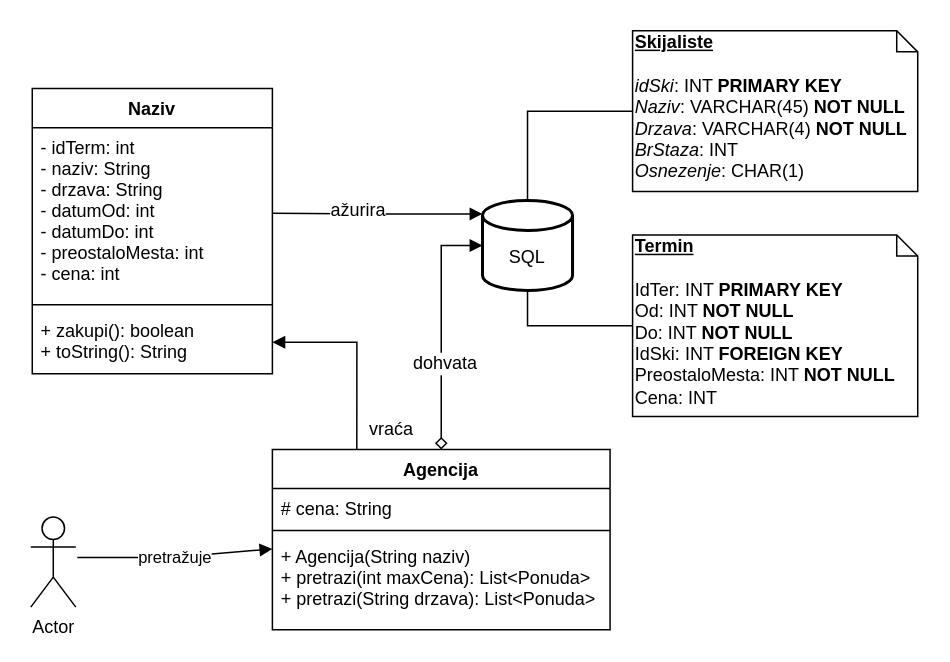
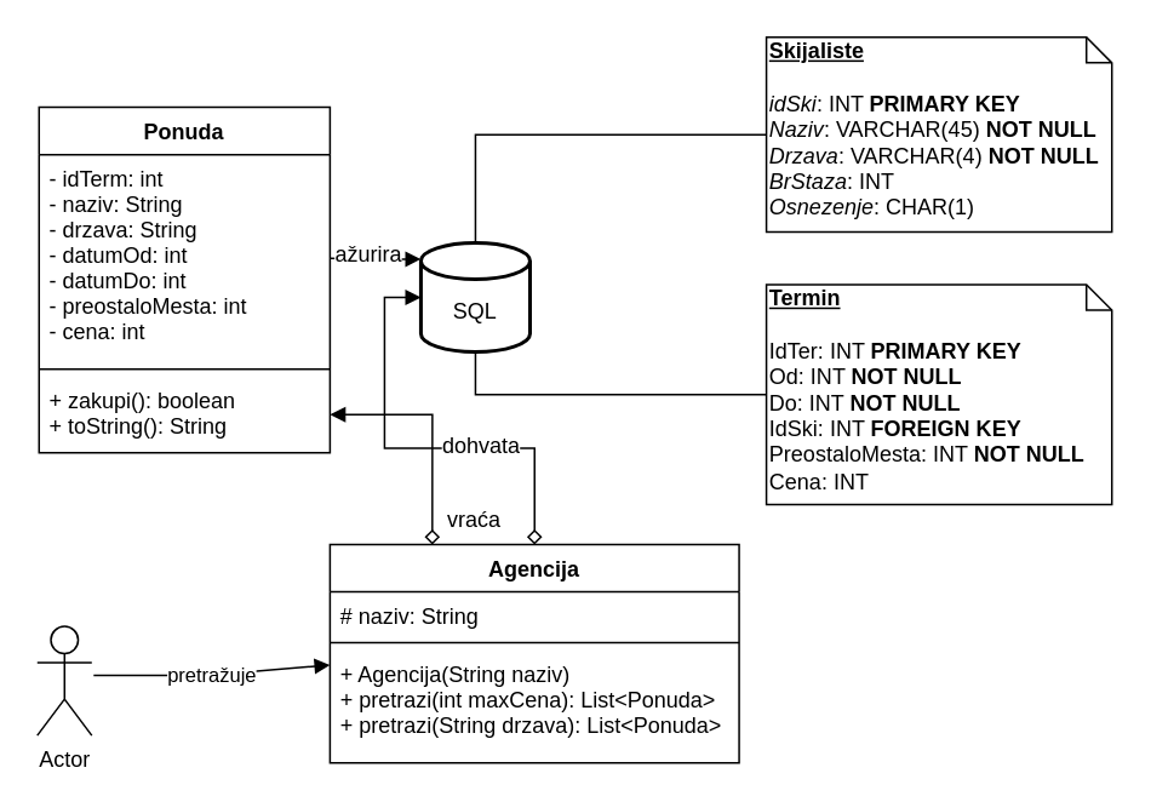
  <mxCell id="0" />
  <mxCell id="1" parent="0" />
- <mxCell id="2" value="Naziv" style="swimlane;fontStyle=1;align=center;verticalAlign=top;childLayout=stackLayout;horizontal=1;startSize=26;horizontalStack=0;resizeParent=1;resizeParentMax=0;resizeLast=0;collapsible=1;marginBottom=0;" vertex="1" parent="1"><mxGeometry x="21" y="58.5" width="160" height="190" as="geometry" /></mxCell>
+ <mxCell id="2" value="Ponuda" style="swimlane;fontStyle=1;align=center;verticalAlign=top;childLayout=stackLayout;horizontal=1;startSize=26;horizontalStack=0;resizeParent=1;resizeParentMax=0;resizeLast=0;collapsible=1;marginBottom=0;" vertex="1" parent="1"><mxGeometry x="21" y="58.5" width="160" height="190" as="geometry" /></mxCell>
  <mxCell id="3" value="- idTerm: int&#10;- naziv: String&#10;- drzava: String&#10;- datumOd: int&#10;- datumDo: int&#10;- preostaloMesta: int&#10;- cena: int&#10;" style="text;strokeColor=none;fillColor=none;align=left;verticalAlign=top;spacingLeft=4;spacingRight=4;overflow=hidden;rotatable=0;points=[[0,0.5],[1,0.5]];portConstraint=eastwest;" vertex="1" parent="2"><mxGeometry y="26" width="160" height="114" as="geometry" /></mxCell>
  <mxCell id="4" value="" style="line;strokeWidth=1;fillColor=none;align=left;verticalAlign=middle;spacingTop=-1;spacingLeft=3;spacingRight=3;rotatable=0;labelPosition=right;points=[];portConstraint=eastwest;" vertex="1" parent="2"><mxGeometry y="140" width="160" height="8" as="geometry" /></mxCell>
  <mxCell id="5" value="+ zakupi(): boolean&#10;+ toString(): String&#10;" style="text;strokeColor=none;fillColor=none;align=left;verticalAlign=top;spacingLeft=4;spacingRight=4;overflow=hidden;rotatable=0;points=[[0,0.5],[1,0.5]];portConstraint=eastwest;" vertex="1" parent="2"><mxGeometry y="148" width="160" height="42" as="geometry" /></mxCell>
  <mxCell id="6" value="Agencija" style="swimlane;fontStyle=1;align=center;verticalAlign=top;childLayout=stackLayout;horizontal=1;startSize=26;horizontalStack=0;resizeParent=1;resizeParentMax=0;resizeLast=0;collapsible=1;marginBottom=0;" vertex="1" parent="1"><mxGeometry x="181" y="299" width="225" height="120" as="geometry" /></mxCell>
- <mxCell id="7" value="# cena: String" style="text;strokeColor=none;fillColor=none;align=left;verticalAlign=top;spacingLeft=4;spacingRight=4;overflow=hidden;rotatable=0;points=[[0,0.5],[1,0.5]];portConstraint=eastwest;" vertex="1" parent="6"><mxGeometry y="26" width="225" height="24" as="geometry" /></mxCell>
+ <mxCell id="7" value="# naziv: String" style="text;strokeColor=none;fillColor=none;align=left;verticalAlign=top;spacingLeft=4;spacingRight=4;overflow=hidden;rotatable=0;points=[[0,0.5],[1,0.5]];portConstraint=eastwest;" vertex="1" parent="6"><mxGeometry y="26" width="225" height="24" as="geometry" /></mxCell>
  <mxCell id="8" value="" style="line;strokeWidth=1;fillColor=none;align=left;verticalAlign=middle;spacingTop=-1;spacingLeft=3;spacingRight=3;rotatable=0;labelPosition=right;points=[];portConstraint=eastwest;" vertex="1" parent="6"><mxGeometry y="50" width="225" height="8" as="geometry" /></mxCell>
  <mxCell id="9" value="+ Agencija(String naziv)&#10;+ pretrazi(int maxCena): List&lt;Ponuda&gt;&#10;+ pretrazi(String drzava): List&lt;Ponuda&gt;" style="text;strokeColor=none;fillColor=none;align=left;verticalAlign=top;spacingLeft=4;spacingRight=4;overflow=hidden;rotatable=0;points=[[0,0.5],[1,0.5]];portConstraint=eastwest;" vertex="1" parent="6"><mxGeometry y="58" width="225" height="62" as="geometry" /></mxCell>
  <mxCell id="10" value="Actor" style="shape=umlActor;verticalLabelPosition=bottom;labelBackgroundColor=#ffffff;verticalAlign=top;html=1;" vertex="1" parent="1"><mxGeometry x="20" y="344" width="30" height="60" as="geometry" /></mxCell>
  <mxCell id="11" style="edgeStyle=orthogonalEdgeStyle;rounded=0;orthogonalLoop=1;jettySize=auto;html=1;exitX=0;exitY=0.5;exitDx=0;exitDy=0;exitPerimeter=0;entryX=0.5;entryY=0;entryDx=0;entryDy=0;endArrow=diamond;endFill=0;startArrow=block;startFill=1;" edge="1" parent="1" source="15" target="6"><mxGeometry relative="1" as="geometry" /></mxCell>
  <mxCell id="12" value="dohvata" style="text;html=1;resizable=0;points=[];align=center;verticalAlign=middle;labelBackgroundColor=#ffffff;" vertex="1" connectable="0" parent="11"><mxGeometry x="0.301" y="2" relative="1" as="geometry"><mxPoint as="offset" /></mxGeometry></mxCell>
  <mxCell id="13" style="edgeStyle=orthogonalEdgeStyle;rounded=0;orthogonalLoop=1;jettySize=auto;html=1;exitX=0;exitY=0.15;exitDx=0;exitDy=0;exitPerimeter=0;entryX=1;entryY=0.5;entryDx=0;entryDy=0;endArrow=none;endFill=0;startArrow=block;startFill=1;" edge="1" parent="1" source="15" target="3"><mxGeometry relative="1" as="geometry" /></mxCell>
  <mxCell id="14" value="ažurira" style="text;html=1;resizable=0;points=[];align=center;verticalAlign=middle;labelBackgroundColor=#ffffff;" vertex="1" connectable="0" parent="13"><mxGeometry x="0.2" y="-2" relative="1" as="geometry"><mxPoint as="offset" /></mxGeometry></mxCell>
- <mxCell id="15" value="&lt;br&gt;&lt;div&gt;SQL&lt;/div&gt;" style="strokeWidth=2;html=1;shape=mxgraph.flowchart.database;whiteSpace=wrap;" vertex="1" parent="1"><mxGeometry x="321" y="133" width="60" height="60" as="geometry" /></mxCell>
+ <mxCell id="15" value="&lt;br&gt;&lt;div&gt;SQL&lt;/div&gt;" style="strokeWidth=2;html=1;shape=mxgraph.flowchart.database;whiteSpace=wrap;" vertex="1" parent="1"><mxGeometry x="231" y="133" width="60" height="60" as="geometry" /></mxCell>
  <mxCell id="16" style="edgeStyle=orthogonalEdgeStyle;rounded=0;orthogonalLoop=1;jettySize=auto;html=1;exitX=0;exitY=0.5;exitDx=0;exitDy=0;exitPerimeter=0;entryX=0.5;entryY=0;entryDx=0;entryDy=0;entryPerimeter=0;endArrow=none;endFill=0;" edge="1" parent="1" source="17" target="15"><mxGeometry relative="1" as="geometry" /></mxCell>
  <mxCell id="17" value="&lt;div&gt;&lt;u&gt;&lt;b&gt;Skijaliste&lt;/b&gt;&lt;/u&gt;&lt;/div&gt;&lt;div&gt;&lt;u&gt;&lt;b&gt;&lt;br&gt;&lt;/b&gt;&lt;/u&gt;&lt;/div&gt;&lt;div&gt;&lt;i&gt;idSki&lt;/i&gt;: INT &lt;b&gt;PRIMARY KEY&lt;/b&gt;&lt;br&gt;&lt;/div&gt;&lt;div&gt;&lt;i&gt;Naziv&lt;/i&gt;: VARCHAR(45) &lt;b&gt;NOT NULL&lt;/b&gt;&lt;br&gt;&lt;/div&gt;&lt;div&gt;&lt;i&gt;Drzava&lt;/i&gt;: VARCHAR(4) &lt;b&gt;NOT NULL&lt;/b&gt;&lt;br&gt;&lt;/div&gt;&lt;div&gt;&lt;i&gt;BrStaza&lt;/i&gt;: INT&lt;/div&gt;&lt;div&gt;&lt;i&gt;Osnezenje&lt;/i&gt;: CHAR(1)&lt;br&gt;&lt;/div&gt;" style="shape=note;whiteSpace=wrap;html=1;size=14;verticalAlign=top;align=left;spacingTop=-6;" vertex="1" parent="1"><mxGeometry x="421" y="20" width="190" height="107" as="geometry" /></mxCell>
  <mxCell id="18" style="edgeStyle=orthogonalEdgeStyle;rounded=0;orthogonalLoop=1;jettySize=auto;html=1;exitX=0;exitY=0.5;exitDx=0;exitDy=0;exitPerimeter=0;entryX=0.5;entryY=1;entryDx=0;entryDy=0;entryPerimeter=0;endArrow=none;endFill=0;" edge="1" parent="1" source="19" target="15"><mxGeometry relative="1" as="geometry" /></mxCell>
  <mxCell id="19" value="&lt;div&gt;&lt;b&gt;&lt;u&gt;Termin&lt;/u&gt;&lt;br&gt;&lt;/b&gt;&lt;/div&gt;&lt;div&gt;&lt;br&gt;&lt;/div&gt;&lt;div&gt;IdTer: INT &lt;b&gt;PRIMARY KEY&lt;/b&gt;&lt;/div&gt;&lt;div&gt;Od: INT &lt;b&gt;NOT NULL&lt;/b&gt;&lt;/div&gt;&lt;div&gt;Do: INT &lt;b&gt;NOT NULL&lt;/b&gt;&lt;/div&gt;&lt;div&gt;IdSki: INT &lt;b&gt;FOREIGN KEY&lt;/b&gt;&lt;/div&gt;&lt;div&gt;PreostaloMesta: INT &lt;b&gt;NOT NULL&lt;/b&gt;&lt;br&gt;&lt;/div&gt;&lt;div&gt;Cena: INT&lt;br&gt;&lt;/div&gt;" style="shape=note;whiteSpace=wrap;html=1;size=14;verticalAlign=top;align=left;spacingTop=-6;" vertex="1" parent="1"><mxGeometry x="421" y="156" width="190" height="121" as="geometry" /></mxCell>
  <mxCell id="20" value="pretražuje" style="endArrow=block;html=1;endFill=1;" edge="1" parent="1"><mxGeometry width="50" height="50" relative="1" as="geometry"><mxPoint x="51" y="371" as="sourcePoint" /><mxPoint x="181" y="365.247" as="targetPoint" /><Array as="points"><mxPoint x="111" y="371" /></Array></mxGeometry></mxCell>
- <mxCell id="21" style="edgeStyle=orthogonalEdgeStyle;rounded=0;orthogonalLoop=1;jettySize=auto;html=1;exitX=1;exitY=0.5;exitDx=0;exitDy=0;entryX=0.25;entryY=0;entryDx=0;entryDy=0;endArrow=none;endFill=0;startArrow=block;startFill=1;" edge="1" parent="1" source="5" target="6"><mxGeometry relative="1" as="geometry" /></mxCell>
+ <mxCell id="21" style="edgeStyle=orthogonalEdgeStyle;rounded=0;orthogonalLoop=1;jettySize=auto;html=1;exitX=1;exitY=0.5;exitDx=0;exitDy=0;entryX=0.25;entryY=0;entryDx=0;entryDy=0;endArrow=diamond;endFill=0;startArrow=block;startFill=1;" edge="1" parent="1" source="5" target="6"><mxGeometry relative="1" as="geometry" /></mxCell>
  <mxCell id="22" value="vraća" style="text;html=1;resizable=0;points=[];align=center;verticalAlign=middle;labelBackgroundColor=#ffffff;" vertex="1" connectable="0" parent="21"><mxGeometry x="-0.228" y="-29" relative="1" as="geometry"><mxPoint x="29" y="29" as="offset" /></mxGeometry></mxCell>
